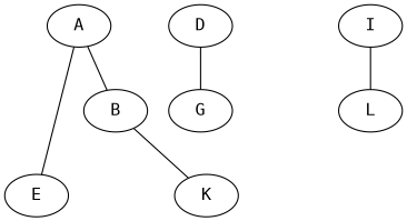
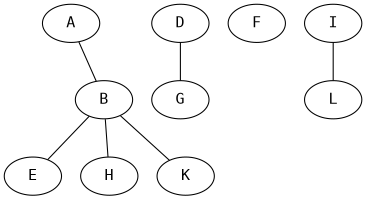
  graph {
    fontname="DejaVu Sans Mono"
    node [fontname="DejaVu Sans Mono"]
    edge [fontname="DejaVu Sans Mono"]
    A
    B
    E
+   H
    K
    D
    G
+   F
    I
    L
    A -- B
-   A -- E
+   B -- E
+   B -- H
    B -- K
    D -- G
    I -- L
  }
